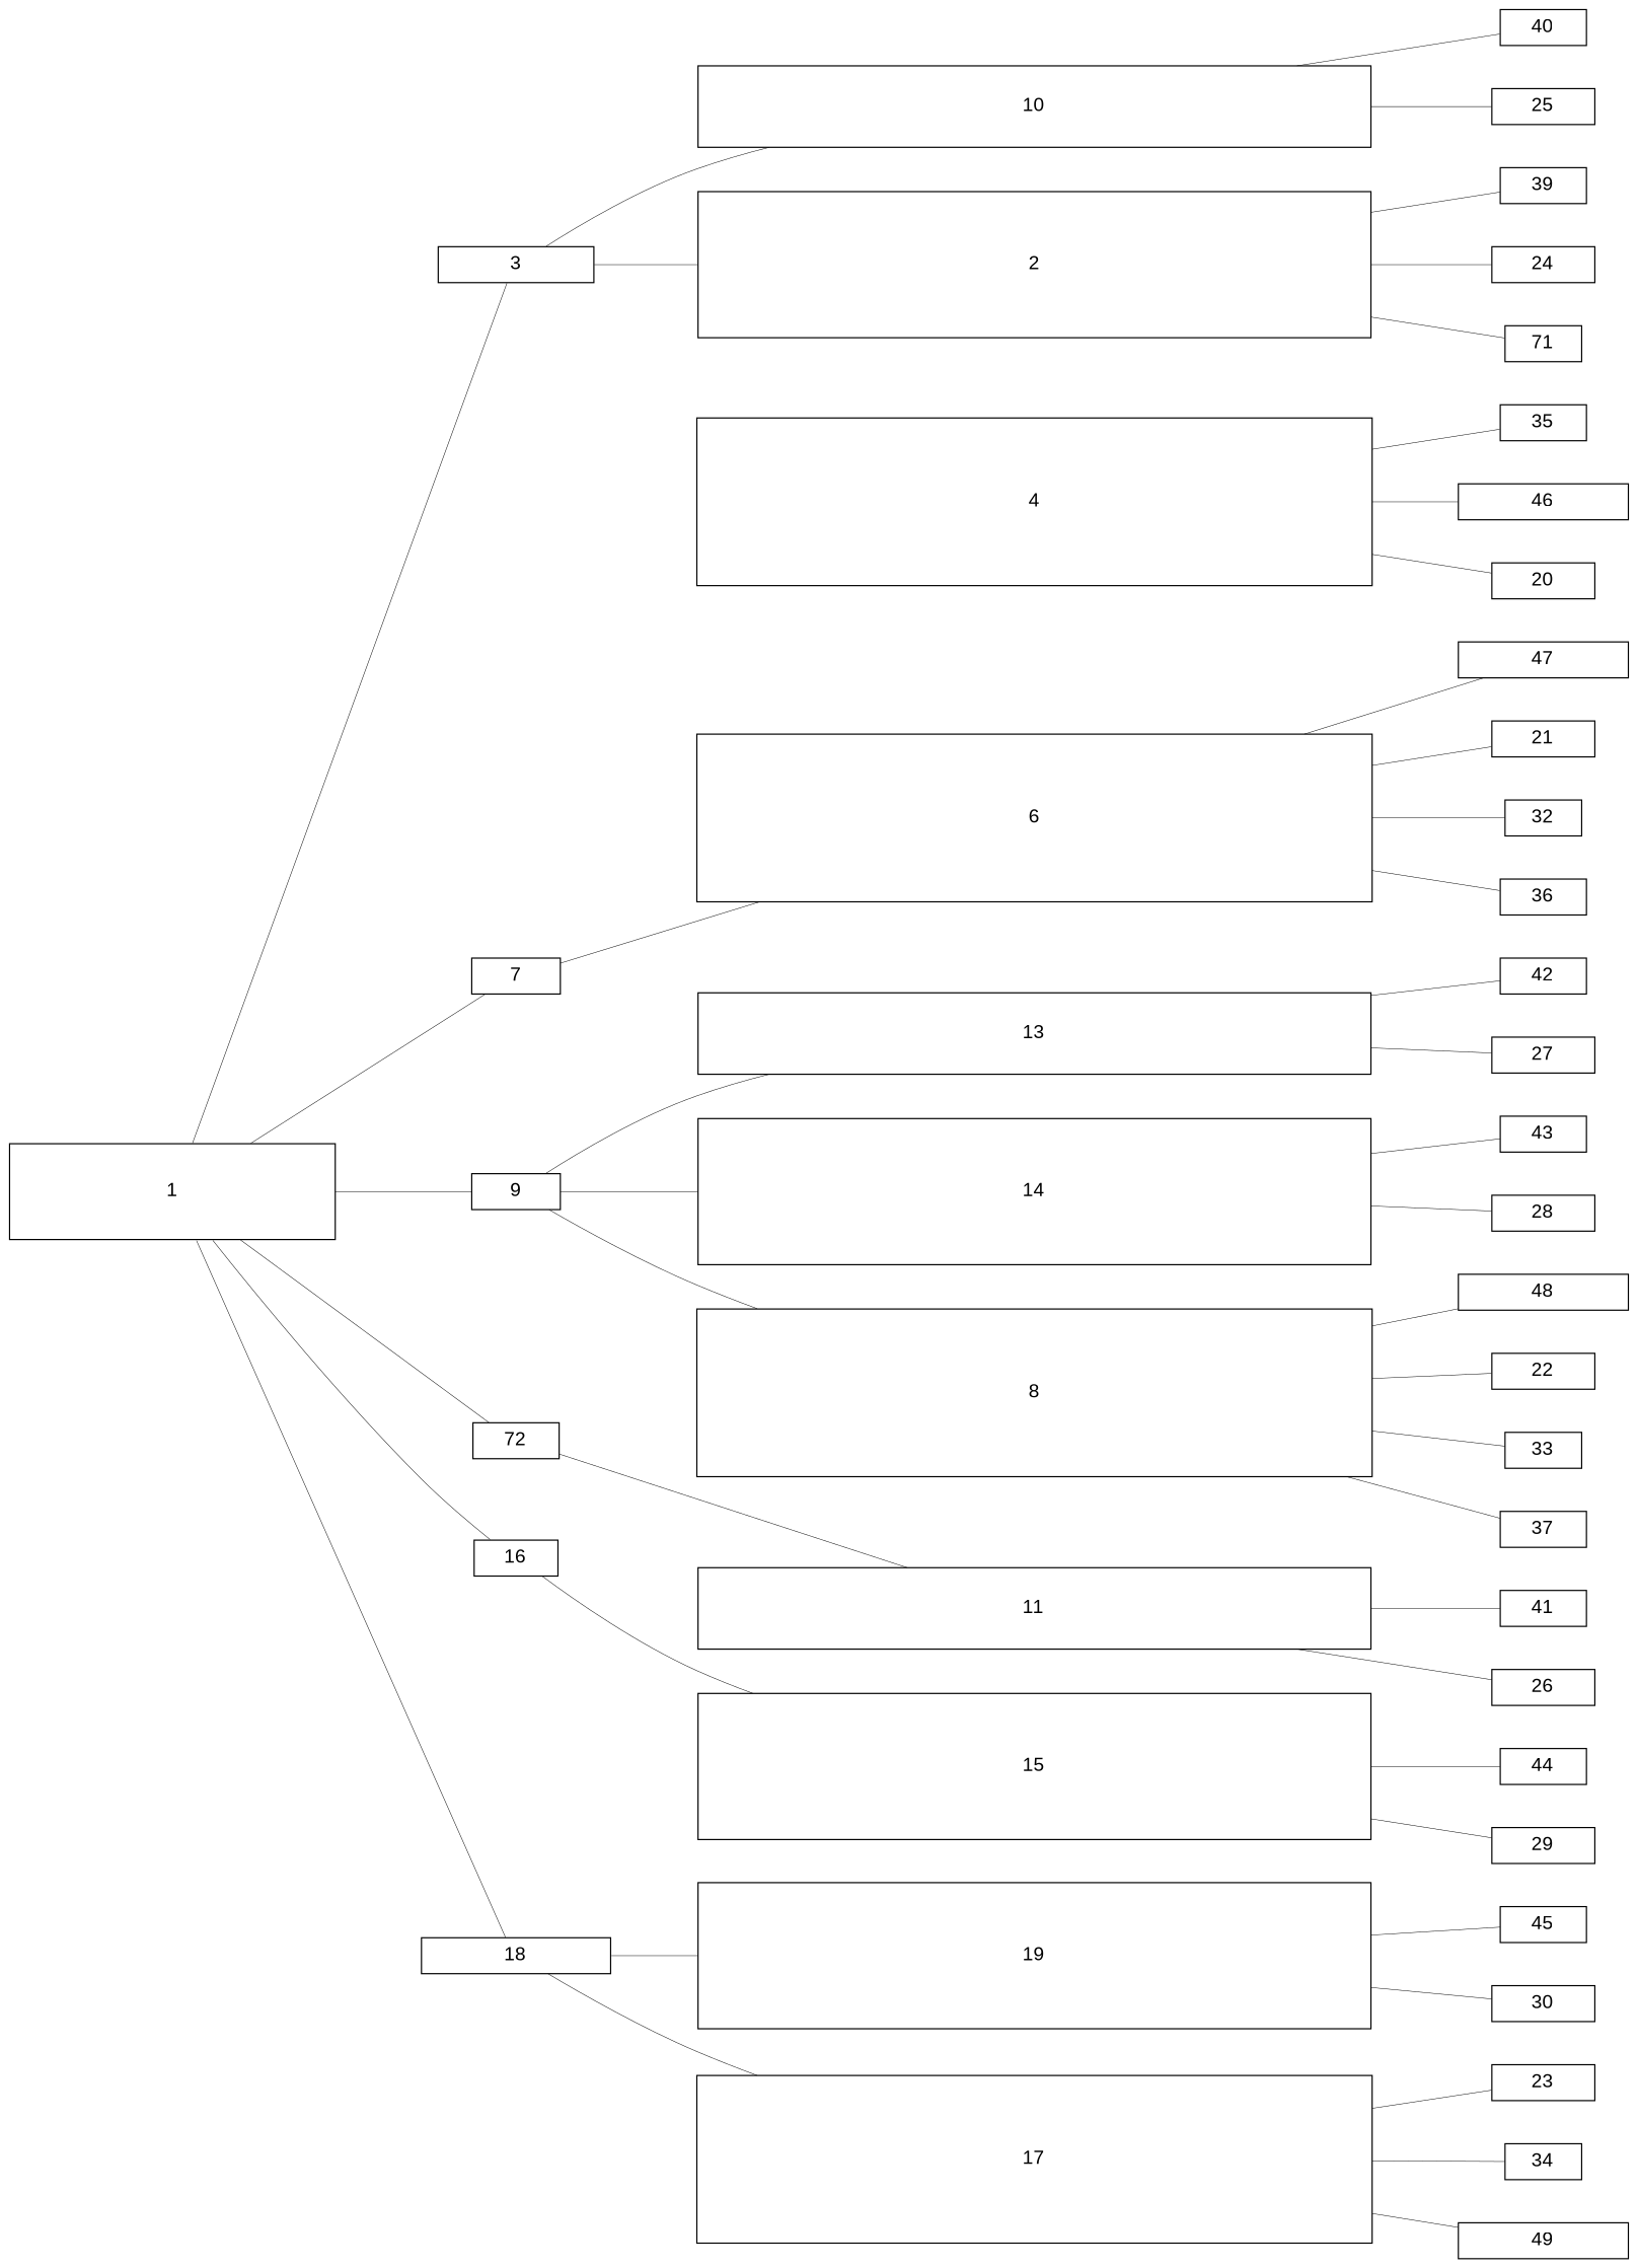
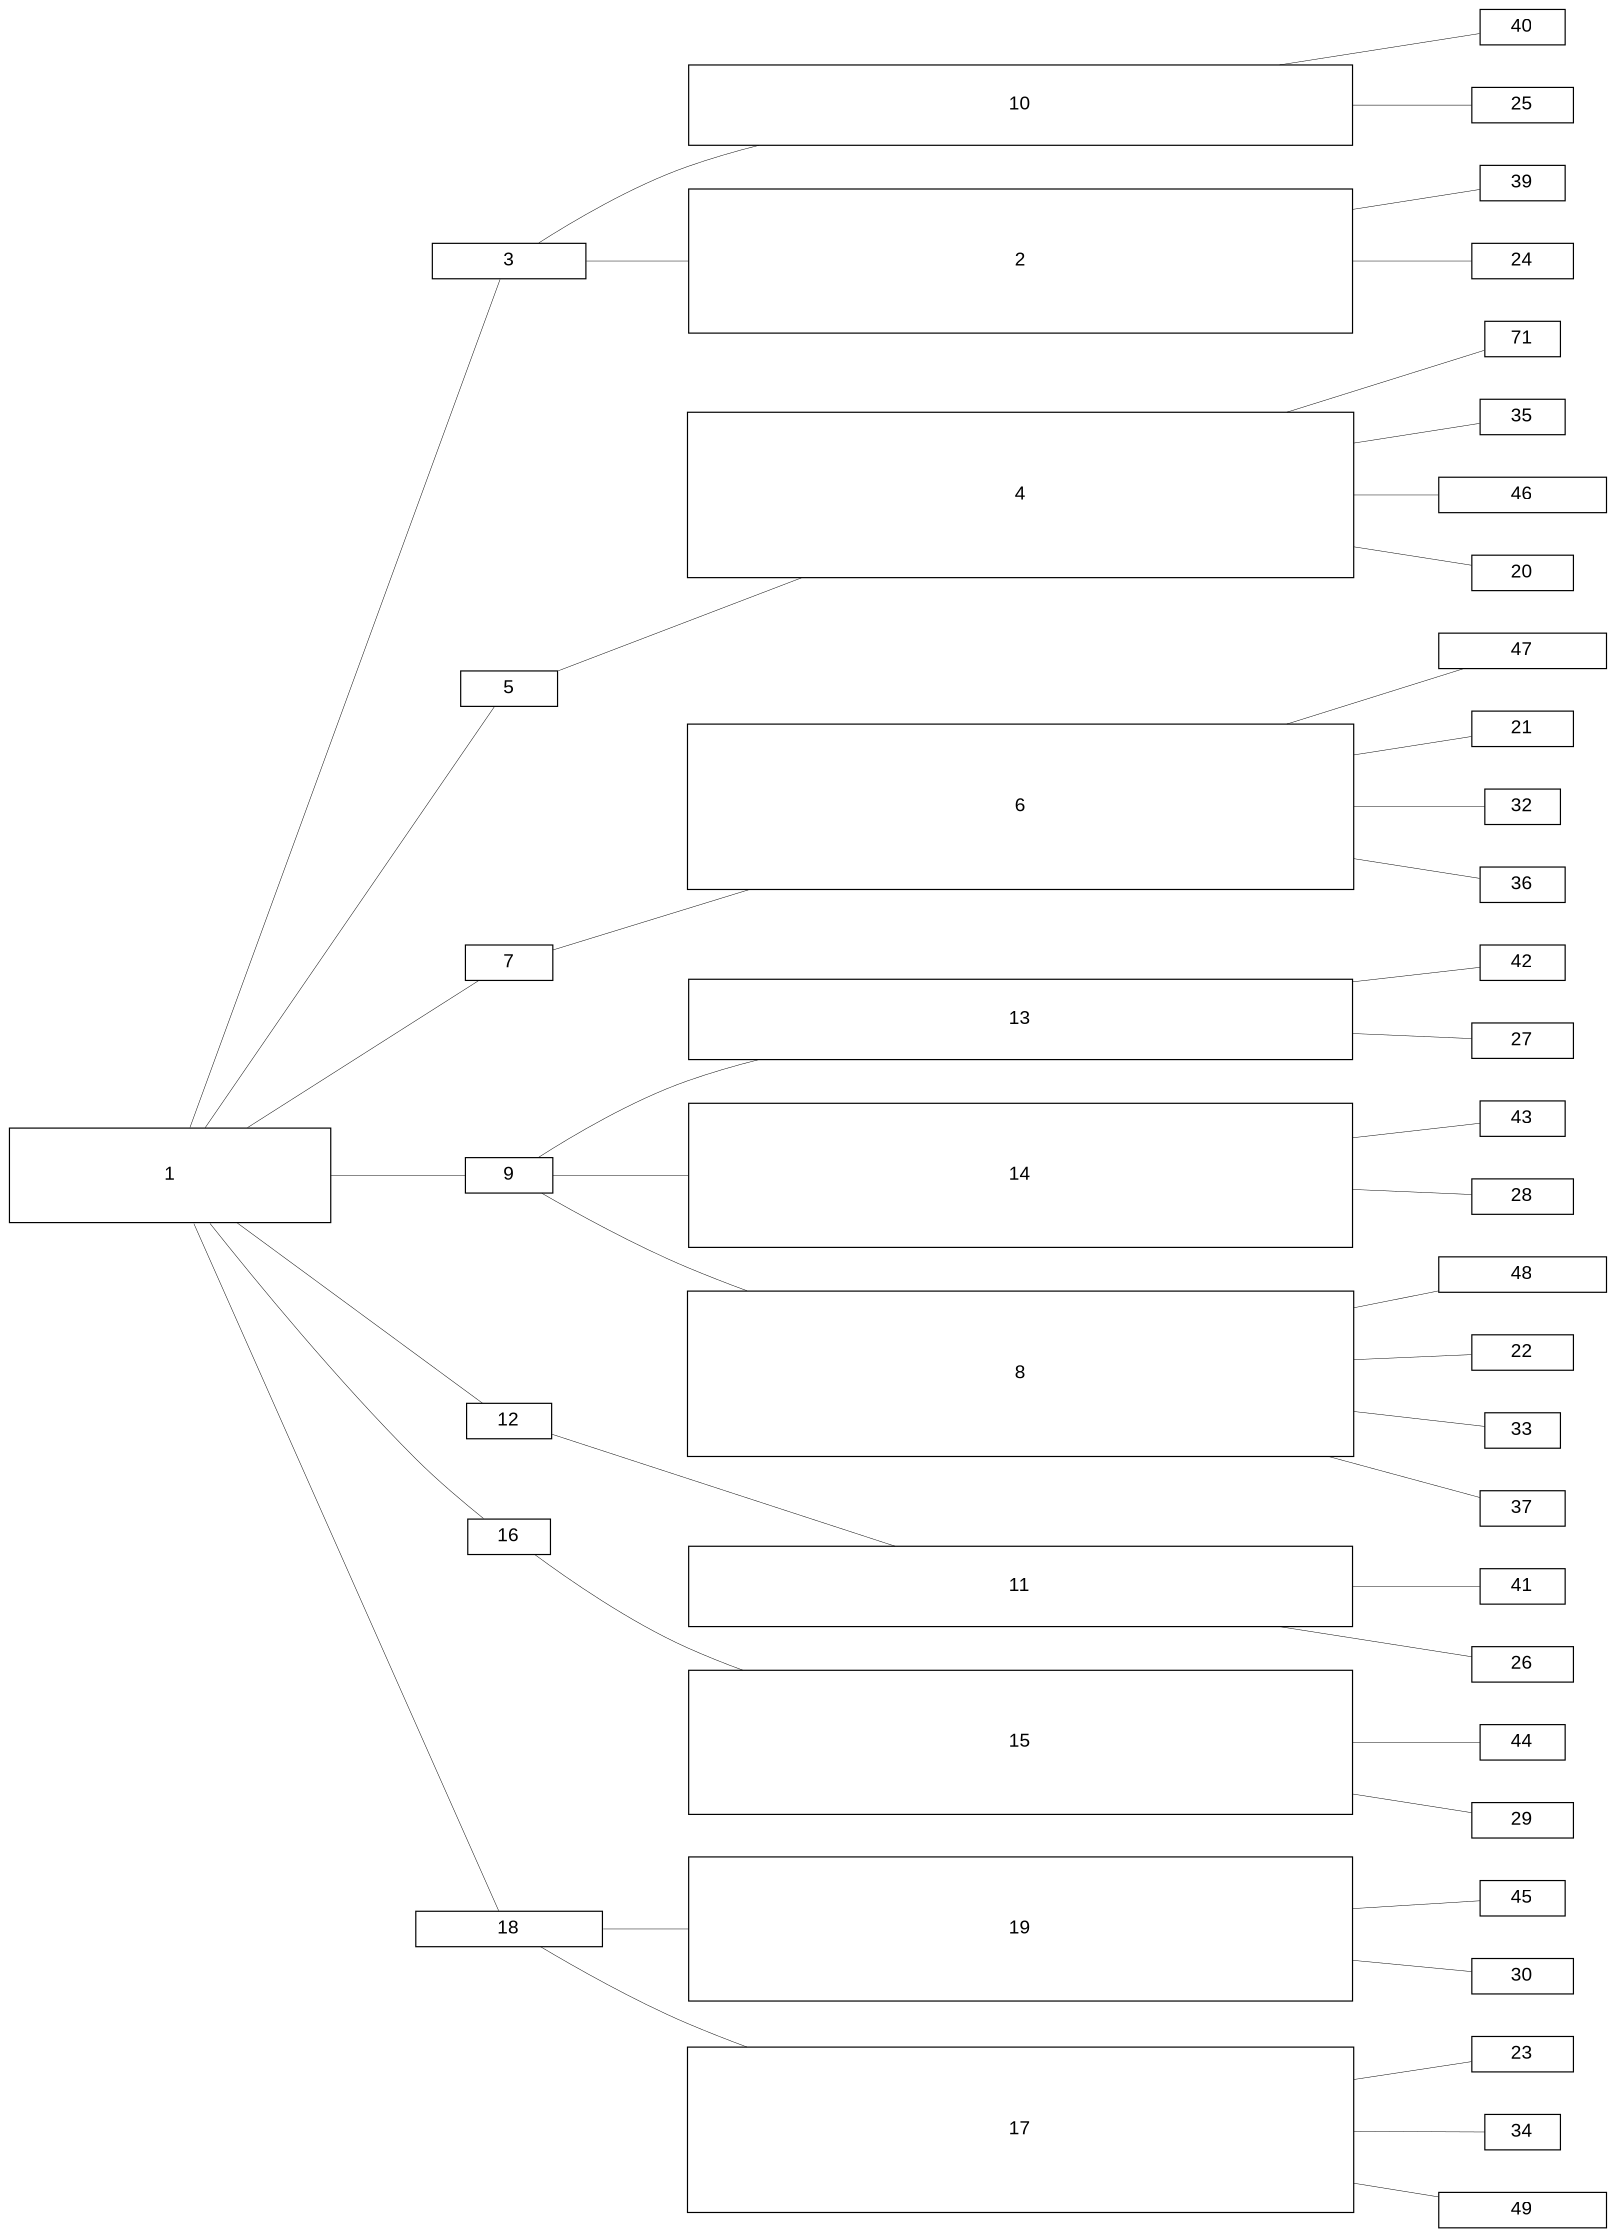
  graph {
    fontname=Arial
    fontsize=8
    rankdir=LR
    splines=true
    node [fillcolor=none fixedsize=true fontname=Arial fontsize=8 margin=0 penwidth=0.5 shape=rect]
    edge [dir=none penwidth=0.2]
    1 [height=0.555 width=1.882]
    2 [height=0.850 width=3.904]
    3 [height=0.207 width=0.909]
    4 [height=0.978 width=3.920]
+   5 [height=0.207 width=0.572]
    6 [height=0.978 width=3.920]
    7 [height=0.207 width=0.515]
    8 [height=0.978 width=3.920]
    9 [height=0.207 width=0.515]
    10 [height=0.467 width=3.904]
    11 [height=0.467 width=3.904]
-   12 [height=0.207 width=0.502 label=72]
+   12 [height=0.207 width=0.502]
    13 [height=0.467 width=3.904]
    14 [height=0.850 width=3.904]
    15 [height=0.850 width=3.904]
    16 [height=0.207 width=0.483]
    17 [height=0.978 width=3.920]
    18 [height=0.207 width=1.100]
    19 [height=0.850 width=3.904]
    20 [height=0.207 width=0.592]
    21 [height=0.207 width=0.592]
    22 [height=0.207 width=0.592]
    23 [height=0.207 width=0.592]
    24 [height=0.207 width=0.592]
    25 [height=0.207 width=0.592]
    26 [height=0.207 width=0.592]
    27 [height=0.207 width=0.592]
    28 [height=0.207 width=0.592]
    29 [height=0.207 width=0.592]
    30 [height=0.207 width=0.592]
    n31 [height=0.207 label=71 width=0.442]
    32 [height=0.207 width=0.442]
    33 [height=0.207 width=0.442]
    34 [height=0.207 width=0.442]
    35 [height=0.207 width=0.501]
    36 [height=0.207 width=0.501]
    37 [height=0.207 width=0.501]
    39 [height=0.207 width=0.501]
    40 [height=0.207 width=0.501]
    41 [height=0.207 width=0.501]
    42 [height=0.207 width=0.501]
    43 [height=0.207 width=0.501]
    44 [height=0.207 width=0.501]
    45 [height=0.207 width=0.501]
    46 [height=0.207 width=0.985]
    47 [height=0.207 width=0.985]
    48 [height=0.207 width=0.985]
    49 [height=0.207 width=0.985]
    subgraph sub_1 {
      1
      2
      3
      4
+     5
      6
      7
      8
      9
      10
      11
      12
      13
      14
      15
      16
      17
      18
      19
      20
      21
      22
      23
      24
      25
      26
      27
      28
      29
      30
      n31
      32
      33
      34
      35
      36
      37
      39
      40
      41
      42
      43
      44
      45
      46
      47
      48
      49
    }
    1 -- 3
+   1 -- 5
    1 -- 7
    1 -- 9
    1 -- 12
    1 -- 16
    1 -- 18
    2 -- 24
    2 -- 39
    3 -- 2
    3 -- 10
    4 -- 20
-   2 -- n31
+   4 -- n31
    4 -- 35
    4 -- 46
+   5 -- 4
    6 -- 21
    6 -- 32
    6 -- 36
    6 -- 47
    7 -- 6
    8 -- 22
    8 -- 33
    8 -- 37
    8 -- 48
    9 -- 8
    9 -- 13
    9 -- 14
    10 -- 25
    10 -- 40
    11 -- 26
    11 -- 41
    12 -- 11
    13 -- 27
    13 -- 42
    14 -- 28
    14 -- 43
    15 -- 29
    15 -- 44
    16 -- 15
    17 -- 23
    17 -- 34
    17 -- 49
    18 -- 17
    18 -- 19
    19 -- 30
    19 -- 45
  }
